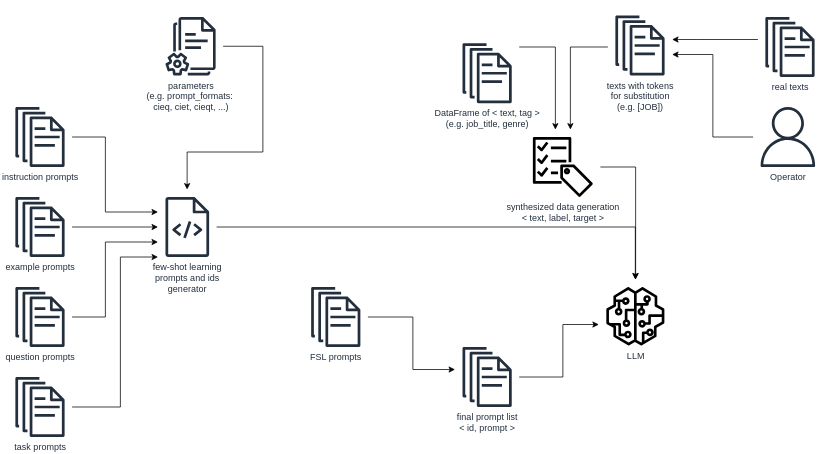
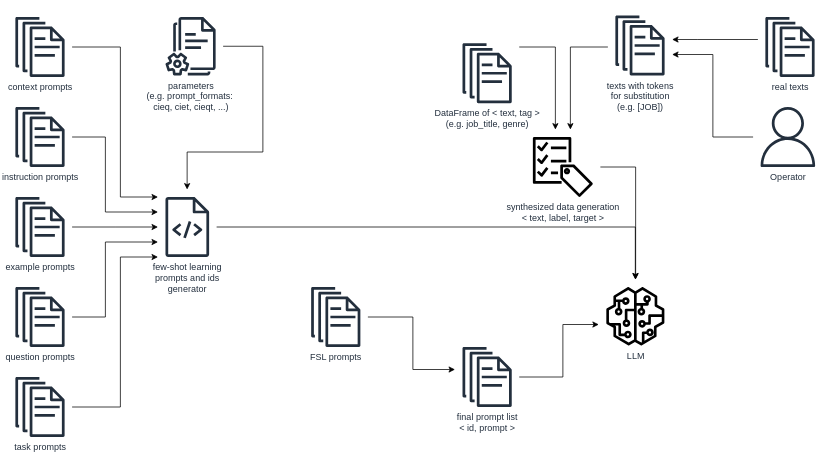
  <mxCell id="0" />
  <mxCell id="1" parent="0" />
+ <mxCell id="2" style="edgeStyle=orthogonalEdgeStyle;rounded=0;orthogonalLoop=1;jettySize=auto;html=1;targetPerimeterSpacing=10;sourcePerimeterSpacing=10;" edge="1" parent="1" source="3" target="19"><mxGeometry relative="1" as="geometry"><Array as="points"><mxPoint x="160" y="62" /><mxPoint x="160" y="262" /></Array></mxGeometry></mxCell>
+ <mxCell id="3" value="context prompts" style="sketch=0;outlineConnect=0;fontColor=#232F3E;gradientColor=none;fillColor=#232F3D;strokeColor=none;dashed=0;verticalLabelPosition=bottom;verticalAlign=top;align=center;html=1;fontSize=12;fontStyle=0;aspect=fixed;pointerEvents=1;shape=mxgraph.aws4.documents;" vertex="1" parent="1"><mxGeometry x="20" y="22" width="65.64" height="80" as="geometry" /></mxCell>
  <mxCell id="4" style="edgeStyle=orthogonalEdgeStyle;rounded=0;orthogonalLoop=1;jettySize=auto;html=1;targetPerimeterSpacing=10;sourcePerimeterSpacing=10;" edge="1" parent="1" source="5" target="9"><mxGeometry relative="1" as="geometry"><mxPoint x="613.499" y="222" as="targetPoint" /><Array as="points"><mxPoint x="740" y="62" /></Array></mxGeometry></mxCell>
  <mxCell id="5" value="&lt;div&gt;DataFrame of &amp;lt; text, tag &amp;gt;&lt;/div&gt;&lt;div&gt;(e.g. job_title, genre)&lt;/div&gt;" style="sketch=0;outlineConnect=0;fontColor=#232F3E;gradientColor=none;fillColor=#232F3D;strokeColor=none;dashed=0;verticalLabelPosition=bottom;verticalAlign=top;align=center;html=1;fontSize=12;fontStyle=0;aspect=fixed;pointerEvents=1;shape=mxgraph.aws4.documents;" vertex="1" parent="1"><mxGeometry x="616.18" y="57" width="65.64" height="80" as="geometry" /></mxCell>
  <mxCell id="6" style="edgeStyle=orthogonalEdgeStyle;rounded=0;orthogonalLoop=1;jettySize=auto;html=1;targetPerimeterSpacing=10;sourcePerimeterSpacing=10;" edge="1" parent="1" source="7" target="19"><mxGeometry relative="1" as="geometry"><Array as="points"><mxPoint x="350" y="61" /><mxPoint x="350" y="202" /><mxPoint x="249" y="202" /></Array></mxGeometry></mxCell>
  <mxCell id="7" value="parameters&lt;div&gt;(e.g. prompt_formats:&amp;nbsp;&lt;/div&gt;&lt;div&gt;cieq, ciet, cieqt, ...)&lt;/div&gt;" style="sketch=0;outlineConnect=0;fontColor=#232F3E;gradientColor=none;fillColor=#232F3D;strokeColor=none;dashed=0;verticalLabelPosition=bottom;verticalAlign=top;align=center;html=1;fontSize=12;fontStyle=0;aspect=fixed;pointerEvents=1;shape=mxgraph.aws4.documents2;" vertex="1" parent="1"><mxGeometry x="220" y="22" width="67" height="78" as="geometry" /></mxCell>
  <mxCell id="8" style="edgeStyle=orthogonalEdgeStyle;rounded=0;orthogonalLoop=1;jettySize=auto;html=1;targetPerimeterSpacing=10;sourcePerimeterSpacing=10;" edge="1" parent="1" source="9" target="26"><mxGeometry relative="1" as="geometry"><Array as="points"><mxPoint x="847" y="222" /></Array></mxGeometry></mxCell>
  <mxCell id="9" value="synthesized data generation&lt;div&gt;&amp;lt; text, label, target &amp;gt;&lt;/div&gt;" style="sketch=0;outlineConnect=0;fontColor=#232F3E;gradientColor=none;fillColor=#000000;strokeColor=none;dashed=0;verticalLabelPosition=bottom;verticalAlign=top;align=center;html=1;fontSize=12;fontStyle=0;aspect=fixed;pointerEvents=1;shape=mxgraph.aws4.checklist_cost;" vertex="1" parent="1"><mxGeometry x="710" y="182" width="80" height="80" as="geometry" /></mxCell>
  <mxCell id="10" style="edgeStyle=orthogonalEdgeStyle;rounded=0;orthogonalLoop=1;jettySize=auto;html=1;targetPerimeterSpacing=10;sourcePerimeterSpacing=10;" edge="1" parent="1" source="11" target="19"><mxGeometry relative="1" as="geometry"><Array as="points"><mxPoint x="140" y="182" /><mxPoint x="140" y="282" /></Array></mxGeometry></mxCell>
  <mxCell id="11" value="instruction prompts" style="sketch=0;outlineConnect=0;fontColor=#232F3E;gradientColor=none;fillColor=#232F3D;strokeColor=none;dashed=0;verticalLabelPosition=bottom;verticalAlign=top;align=center;html=1;fontSize=12;fontStyle=0;aspect=fixed;pointerEvents=1;shape=mxgraph.aws4.documents;" vertex="1" parent="1"><mxGeometry x="20" y="142" width="65.64" height="80" as="geometry" /></mxCell>
  <mxCell id="12" style="edgeStyle=orthogonalEdgeStyle;rounded=0;orthogonalLoop=1;jettySize=auto;html=1;targetPerimeterSpacing=10;sourcePerimeterSpacing=10;" edge="1" parent="1" source="13" target="19"><mxGeometry relative="1" as="geometry" /></mxCell>
  <mxCell id="13" value="example prompts" style="sketch=0;outlineConnect=0;fontColor=#232F3E;gradientColor=none;fillColor=#232F3D;strokeColor=none;dashed=0;verticalLabelPosition=bottom;verticalAlign=top;align=center;html=1;fontSize=12;fontStyle=0;aspect=fixed;pointerEvents=1;shape=mxgraph.aws4.documents;" vertex="1" parent="1"><mxGeometry x="20" y="262" width="65.64" height="80" as="geometry" /></mxCell>
  <mxCell id="14" style="edgeStyle=orthogonalEdgeStyle;rounded=0;orthogonalLoop=1;jettySize=auto;html=1;targetPerimeterSpacing=10;sourcePerimeterSpacing=10;" edge="1" parent="1" source="15" target="19"><mxGeometry relative="1" as="geometry"><Array as="points"><mxPoint x="140" y="422" /><mxPoint x="140" y="322" /></Array></mxGeometry></mxCell>
  <mxCell id="15" value="question prompts" style="sketch=0;outlineConnect=0;fontColor=#232F3E;gradientColor=none;fillColor=#232F3D;strokeColor=none;dashed=0;verticalLabelPosition=bottom;verticalAlign=top;align=center;html=1;fontSize=12;fontStyle=0;aspect=fixed;pointerEvents=1;shape=mxgraph.aws4.documents;" vertex="1" parent="1"><mxGeometry x="20" y="382" width="65.64" height="80" as="geometry" /></mxCell>
  <mxCell id="16" style="edgeStyle=orthogonalEdgeStyle;rounded=0;orthogonalLoop=1;jettySize=auto;html=1;targetPerimeterSpacing=10;sourcePerimeterSpacing=10;" edge="1" parent="1" source="17" target="19"><mxGeometry relative="1" as="geometry"><Array as="points"><mxPoint x="160" y="542" /><mxPoint x="160" y="342" /></Array></mxGeometry></mxCell>
  <mxCell id="17" value="task prompts" style="sketch=0;outlineConnect=0;fontColor=#232F3E;gradientColor=none;fillColor=#232F3D;strokeColor=none;dashed=0;verticalLabelPosition=bottom;verticalAlign=top;align=center;html=1;fontSize=12;fontStyle=0;aspect=fixed;pointerEvents=1;shape=mxgraph.aws4.documents;" vertex="1" parent="1"><mxGeometry x="20" y="502" width="65.64" height="80" as="geometry" /></mxCell>
  <mxCell id="18" style="edgeStyle=orthogonalEdgeStyle;rounded=0;orthogonalLoop=1;jettySize=auto;html=1;targetPerimeterSpacing=10;sourcePerimeterSpacing=10;" edge="1" parent="1" source="19" target="26"><mxGeometry relative="1" as="geometry" /></mxCell>
  <mxCell id="19" value="&lt;div&gt;few-shot learning&lt;/div&gt;&lt;div&gt;prompts and ids&lt;/div&gt;&lt;div&gt;&lt;span style=&quot;background-color: initial;&quot;&gt;generator&lt;/span&gt;&lt;/div&gt;" style="sketch=0;outlineConnect=0;fontColor=#232F3E;gradientColor=none;fillColor=#232F3D;strokeColor=none;dashed=0;verticalLabelPosition=bottom;verticalAlign=top;align=center;html=1;fontSize=12;fontStyle=0;aspect=fixed;pointerEvents=1;shape=mxgraph.aws4.source_code;" vertex="1" parent="1"><mxGeometry x="220" y="262" width="58.46" height="80" as="geometry" /></mxCell>
  <mxCell id="20" style="edgeStyle=orthogonalEdgeStyle;rounded=0;orthogonalLoop=1;jettySize=auto;html=1;targetPerimeterSpacing=10;sourcePerimeterSpacing=10;" edge="1" parent="1" source="21" target="30"><mxGeometry relative="1" as="geometry"><Array as="points"><mxPoint x="550" y="422" /><mxPoint x="550" y="492" /></Array></mxGeometry></mxCell>
  <mxCell id="21" value="FSL prompts" style="sketch=0;outlineConnect=0;fontColor=#232F3E;gradientColor=none;fillColor=#232F3D;strokeColor=none;dashed=0;verticalLabelPosition=bottom;verticalAlign=top;align=center;html=1;fontSize=12;fontStyle=0;aspect=fixed;pointerEvents=1;shape=mxgraph.aws4.documents;" vertex="1" parent="1"><mxGeometry x="414.36" y="382" width="65.64" height="80" as="geometry" /></mxCell>
  <mxCell id="22" style="edgeStyle=orthogonalEdgeStyle;rounded=0;orthogonalLoop=1;jettySize=auto;html=1;targetPerimeterSpacing=10;sourcePerimeterSpacing=10;" edge="1" parent="1" source="23" target="9"><mxGeometry relative="1" as="geometry"><Array as="points"><mxPoint x="760" y="62" /></Array></mxGeometry></mxCell>
  <mxCell id="23" value="texts with tokens&lt;div&gt;for substitution&lt;/div&gt;&lt;div&gt;(e.g. [JOB])&lt;/div&gt;" style="sketch=0;outlineConnect=0;fontColor=#232F3E;gradientColor=none;fillColor=#232F3D;strokeColor=none;dashed=0;verticalLabelPosition=bottom;verticalAlign=top;align=center;html=1;fontSize=12;fontStyle=0;aspect=fixed;pointerEvents=1;shape=mxgraph.aws4.documents;" vertex="1" parent="1"><mxGeometry x="820" y="20" width="65.64" height="80" as="geometry" /></mxCell>
  <mxCell id="24" style="edgeStyle=orthogonalEdgeStyle;rounded=0;orthogonalLoop=1;jettySize=auto;html=1;targetPerimeterSpacing=10;sourcePerimeterSpacing=10;" edge="1" parent="1" source="25" target="23"><mxGeometry relative="1" as="geometry"><Array as="points"><mxPoint x="930" y="52" /><mxPoint x="930" y="52" /></Array></mxGeometry></mxCell>
  <mxCell id="25" value="real texts" style="sketch=0;outlineConnect=0;fontColor=#232F3E;gradientColor=none;fillColor=#232F3D;strokeColor=none;dashed=0;verticalLabelPosition=bottom;verticalAlign=top;align=center;html=1;fontSize=12;fontStyle=0;aspect=fixed;pointerEvents=1;shape=mxgraph.aws4.documents;" vertex="1" parent="1"><mxGeometry x="1020" y="22" width="65.64" height="80" as="geometry" /></mxCell>
  <mxCell id="26" value="LLM" style="sketch=0;outlineConnect=0;fontColor=#232F3E;gradientColor=none;fillColor=#000000;strokeColor=none;dashed=0;verticalLabelPosition=bottom;verticalAlign=top;align=center;html=1;fontSize=12;fontStyle=0;aspect=fixed;pointerEvents=1;shape=mxgraph.aws4.sagemaker_model;" vertex="1" parent="1"><mxGeometry x="807.64" y="382" width="78" height="78" as="geometry" /></mxCell>
  <mxCell id="27" style="edgeStyle=orthogonalEdgeStyle;rounded=0;orthogonalLoop=1;jettySize=auto;html=1;sourcePerimeterSpacing=10;targetPerimeterSpacing=10;" edge="1" parent="1" source="28" target="23"><mxGeometry relative="1" as="geometry"><Array as="points"><mxPoint x="950" y="182" /><mxPoint x="950" y="72" /></Array></mxGeometry></mxCell>
  <mxCell id="28" value="Operator" style="sketch=0;outlineConnect=0;fontColor=#232F3E;gradientColor=none;fillColor=#232F3D;strokeColor=none;dashed=0;verticalLabelPosition=bottom;verticalAlign=top;align=center;html=1;fontSize=12;fontStyle=0;aspect=fixed;pointerEvents=1;shape=mxgraph.aws4.user;" vertex="1" parent="1"><mxGeometry x="1010" y="142" width="80" height="80" as="geometry" /></mxCell>
  <mxCell id="29" style="edgeStyle=orthogonalEdgeStyle;rounded=0;orthogonalLoop=1;jettySize=auto;html=1;targetPerimeterSpacing=10;sourcePerimeterSpacing=10;" edge="1" parent="1" source="30" target="26"><mxGeometry relative="1" as="geometry"><Array as="points"><mxPoint x="750" y="502" /><mxPoint x="750" y="432" /></Array></mxGeometry></mxCell>
  <mxCell id="30" value="final prompt list&lt;div&gt;&amp;lt; id, prompt &amp;gt;&lt;/div&gt;" style="sketch=0;outlineConnect=0;fontColor=#232F3E;gradientColor=none;fillColor=#232F3D;strokeColor=none;dashed=0;verticalLabelPosition=bottom;verticalAlign=top;align=center;html=1;fontSize=12;fontStyle=0;aspect=fixed;pointerEvents=1;shape=mxgraph.aws4.documents;" vertex="1" parent="1"><mxGeometry x="616.18" y="462" width="65.64" height="80" as="geometry" /></mxCell>
